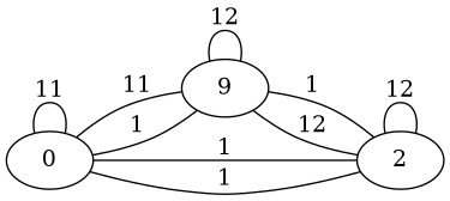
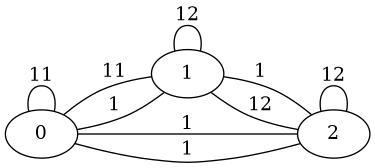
  graph {
    rankdir=LR
    0
-   1 [label=9]
+   1
    2
    0 -- 0 [label=11]
    0 -- 1 [label=11]
    0 -- 2 [label=1]
    1 -- 0 [label=1]
    1 -- 1 [label=12]
    1 -- 2 [label=1]
    2 -- 0 [label=1]
    2 -- 1 [label=12]
    2 -- 2 [label=12]
  }
